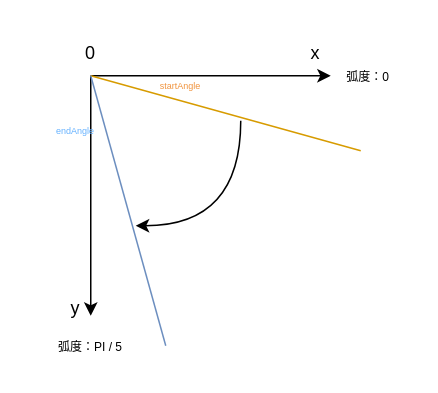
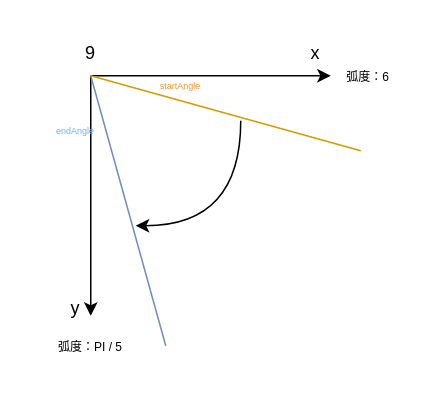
  <mxCell id="0" />
  <mxCell id="1" parent="0" />
  <mxCell id="2" value="" style="endArrow=classic;html=1;" parent="1" edge="1"><mxGeometry width="50" height="50" relative="1" as="geometry"><mxPoint x="60" y="50" as="sourcePoint" /><mxPoint x="220" y="50" as="targetPoint" /></mxGeometry></mxCell>
  <mxCell id="3" value="" style="endArrow=classic;html=1;" parent="1" edge="1"><mxGeometry width="50" height="50" relative="1" as="geometry"><mxPoint x="60" y="50" as="sourcePoint" /><mxPoint x="60" y="210" as="targetPoint" /></mxGeometry></mxCell>
- <mxCell id="4" value="0" style="text;html=1;strokeColor=none;fillColor=none;align=center;verticalAlign=middle;whiteSpace=wrap;rounded=0;" parent="1" vertex="1"><mxGeometry x="30" y="20" width="60" height="30" as="geometry" /></mxCell>
+ <mxCell id="4" value="9" style="text;html=1;strokeColor=none;fillColor=none;align=center;verticalAlign=middle;whiteSpace=wrap;rounded=0;" parent="1" vertex="1"><mxGeometry x="30" y="20" width="60" height="30" as="geometry" /></mxCell>
  <mxCell id="5" value="x" style="text;html=1;strokeColor=none;fillColor=none;align=center;verticalAlign=middle;whiteSpace=wrap;rounded=0;" parent="1" vertex="1"><mxGeometry x="180" y="20" width="60" height="30" as="geometry" /></mxCell>
  <mxCell id="6" value="y" style="text;html=1;strokeColor=none;fillColor=none;align=center;verticalAlign=middle;whiteSpace=wrap;rounded=0;" parent="1" vertex="1"><mxGeometry x="20" y="190" width="60" height="30" as="geometry" /></mxCell>
  <mxCell id="7" value="" style="edgeStyle=orthogonalEdgeStyle;orthogonalLoop=1;jettySize=auto;html=1;curved=1;" parent="1" edge="1"><mxGeometry width="80" relative="1" as="geometry"><mxPoint x="160" y="80" as="sourcePoint" /><mxPoint x="90" y="150" as="targetPoint" /><Array as="points"><mxPoint x="160" y="150" /></Array></mxGeometry></mxCell>
  <mxCell id="8" value="" style="endArrow=none;html=1;curved=1;fillColor=#ffe6cc;strokeColor=#d79b00;" parent="1" edge="1"><mxGeometry width="50" height="50" relative="1" as="geometry"><mxPoint x="240" y="100" as="sourcePoint" /><mxPoint x="60" y="50" as="targetPoint" /></mxGeometry></mxCell>
  <mxCell id="9" value="" style="endArrow=none;html=1;curved=1;entryX=0.5;entryY=1;entryDx=0;entryDy=0;fillColor=#dae8fc;strokeColor=#6c8ebf;" parent="1" target="4" edge="1"><mxGeometry width="50" height="50" relative="1" as="geometry"><mxPoint x="110" y="230" as="sourcePoint" /><mxPoint x="150" y="110" as="targetPoint" /></mxGeometry></mxCell>
  <mxCell id="10" value="&lt;font color=&quot;#f0933d&quot; style=&quot;font-size: 6px;&quot;&gt;startAngle&lt;/font&gt;" style="text;html=1;strokeColor=none;fillColor=none;align=center;verticalAlign=middle;whiteSpace=wrap;rounded=0;strokeWidth=1;" parent="1" vertex="1"><mxGeometry x="90" y="40" width="60" height="30" as="geometry" /></mxCell>
  <mxCell id="11" value="&lt;font color=&quot;#66b2ff&quot; style=&quot;font-size: 6px;&quot;&gt;endAngle&lt;/font&gt;" style="text;html=1;strokeColor=none;fillColor=none;align=center;verticalAlign=middle;whiteSpace=wrap;rounded=0;strokeWidth=1;" parent="1" vertex="1"><mxGeometry x="20" y="70" width="60" height="30" as="geometry" /></mxCell>
  <mxCell id="12" value="&lt;font style=&quot;font-size: 8px;&quot;&gt;弧度：PI / 5&lt;/font&gt;" style="text;html=1;strokeColor=none;fillColor=none;align=center;verticalAlign=middle;whiteSpace=wrap;rounded=0;" vertex="1" parent="1"><mxGeometry x="35" y="220" width="50" height="20" as="geometry" /></mxCell>
- <mxCell id="13" value="&lt;font style=&quot;font-size: 8px;&quot;&gt;弧度：0&lt;/font&gt;" style="text;html=1;align=center;verticalAlign=middle;whiteSpace=wrap;rounded=0;glass=0;shadow=0;" vertex="1" parent="1"><mxGeometry x="220" y="40" width="50" height="20" as="geometry" /></mxCell>
+ <mxCell id="13" value="&lt;font style=&quot;font-size: 8px;&quot;&gt;弧度：6&lt;/font&gt;" style="text;html=1;align=center;verticalAlign=middle;whiteSpace=wrap;rounded=0;glass=0;shadow=0;" vertex="1" parent="1"><mxGeometry x="220" y="40" width="50" height="20" as="geometry" /></mxCell>
